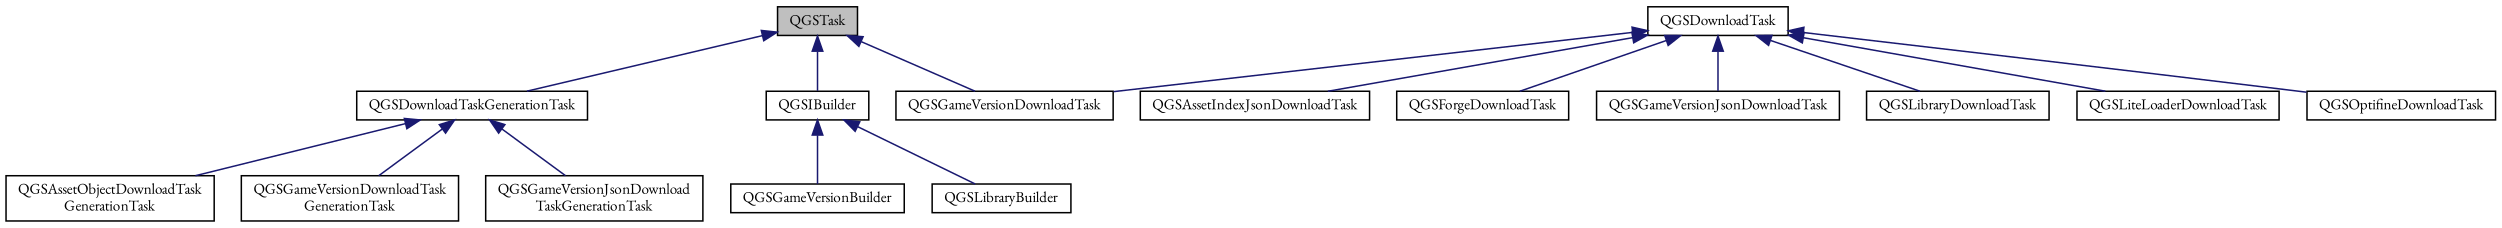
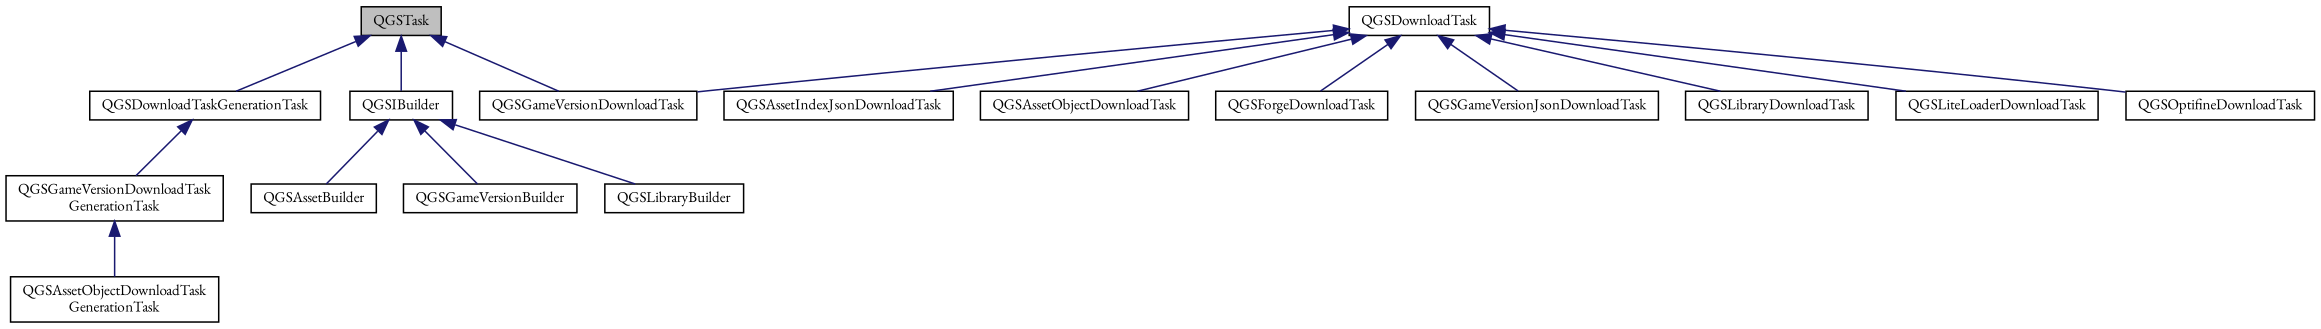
  digraph {
    fontname="EB Garamond"
    rankdir=TB
    node [color=black fillcolor=white fontname="EB Garamond" fontsize=10 shape=record style=filled]
    edge [color=midnightblue dir=back fontname="EB Garamond" fontsize=10 labelfontname=Helvetica labelfontsize=10 style=solid]
    n1 [fillcolor=grey75 fontcolor=black height=0.2 label=QGSTask width=0.4]
    n2 [height=0.2 label=QGSDownloadTaskGenerationTask width=0.4]
    n3 [height=0.2 label=QGSIBuilder width=0.4]
    n4 [height=0.2 label=QGSGameVersionDownloadTask width=0.4]
    n5 [height=0.2 label=QGSDownloadTask width=0.4]
    n6 [height=0.2 label=QGSAssetIndexJsonDownloadTask width=0.4]
+   n7 [height=0.2 label=QGSAssetObjectDownloadTask width=0.4]
    n8 [height=0.2 label=QGSForgeDownloadTask width=0.4]
    n9 [height=0.2 label=QGSGameVersionJsonDownloadTask width=0.4]
    n10 [height=0.2 label=QGSLibraryDownloadTask width=0.4]
    n11 [height=0.2 label=QGSLiteLoaderDownloadTask width=0.4]
    n12 [height=0.2 label=QGSOptifineDownloadTask width=0.4]
    n13 [height=0.2 label="QGSAssetObjectDownloadTask\lGenerationTask" width=0.4]
    n14 [height=0.2 label="QGSGameVersionDownloadTask\lGenerationTask" width=0.4]
-   n15 [height=0.2 label="QGSGameVersionJsonDownload\lTaskGenerationTask" width=0.4]
+   n16 [height=0.2 label=QGSAssetBuilder width=0.4]
    n17 [height=0.2 label=QGSGameVersionBuilder width=0.4]
    n18 [height=0.2 label=QGSLibraryBuilder width=0.4]
    n1 -> n2
    n1 -> n3
    n1 -> n4
-   n2 -> n13
+   n14 -> n13
    n2 -> n14
-   n2 -> n15
+   n3 -> n16
    n3 -> n17
    n3 -> n18
    n5 -> n4
    n5 -> n6
+   n5 -> n7
    n5 -> n8
    n5 -> n9
    n5 -> n10
    n5 -> n11
    n5 -> n12
  }
